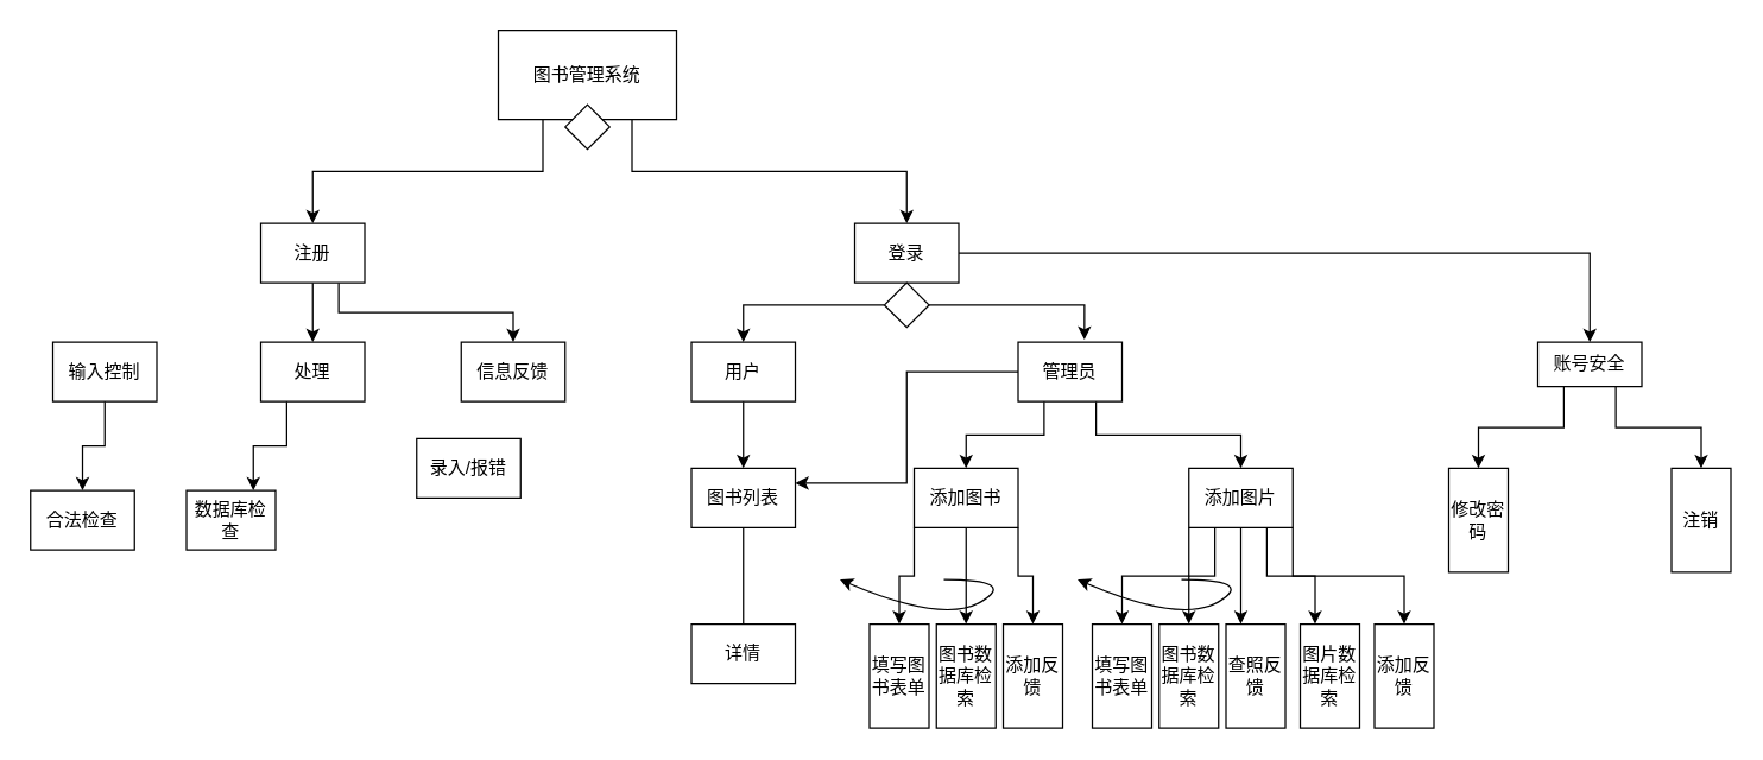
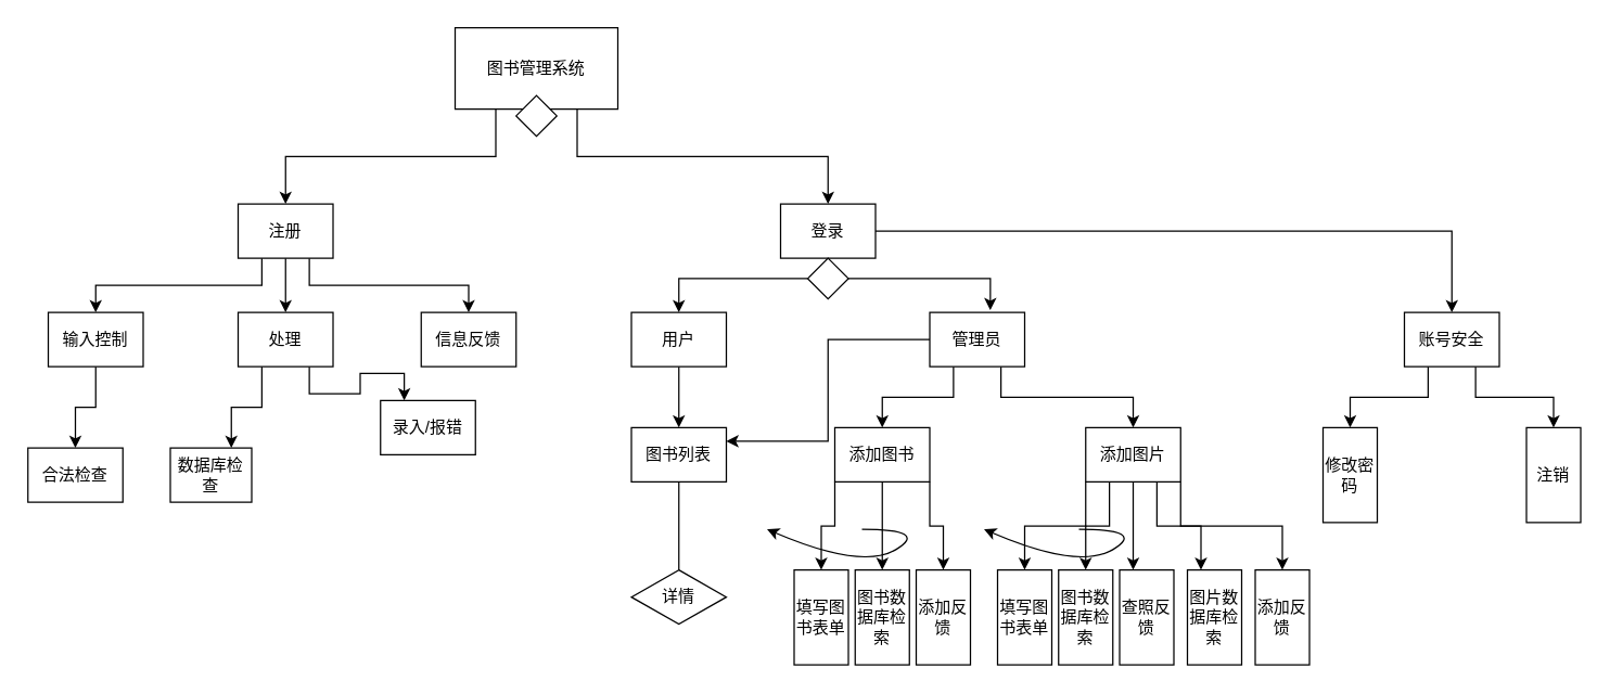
  <mxCell id="0" />
  <mxCell id="1" parent="0" />
  <mxCell id="2" style="edgeStyle=orthogonalEdgeStyle;rounded=0;orthogonalLoop=1;jettySize=auto;html=1;exitX=0.25;exitY=1;exitDx=0;exitDy=0;entryX=0.5;entryY=0;entryDx=0;entryDy=0;" edge="1" parent="1" source="4" target="11"><mxGeometry relative="1" as="geometry" /></mxCell>
  <mxCell id="3" style="edgeStyle=orthogonalEdgeStyle;rounded=0;orthogonalLoop=1;jettySize=auto;html=1;exitX=0.75;exitY=1;exitDx=0;exitDy=0;entryX=0.5;entryY=0;entryDx=0;entryDy=0;" edge="1" parent="1" source="4" target="6"><mxGeometry relative="1" as="geometry" /></mxCell>
  <mxCell id="4" value="图书管理系统" style="rounded=0;whiteSpace=wrap;html=1;" vertex="1" parent="1"><mxGeometry x="335" y="20" width="120" height="60" as="geometry" /></mxCell>
  <mxCell id="5" style="edgeStyle=orthogonalEdgeStyle;rounded=0;orthogonalLoop=1;jettySize=auto;html=1;exitX=1;exitY=0.5;exitDx=0;exitDy=0;entryX=0.5;entryY=0;entryDx=0;entryDy=0;" edge="1" parent="1" source="6" target="53"><mxGeometry relative="1" as="geometry" /></mxCell>
  <mxCell id="6" value="登录" style="rounded=0;whiteSpace=wrap;html=1;" vertex="1" parent="1"><mxGeometry x="575" y="150" width="70" height="40" as="geometry" /></mxCell>
  <mxCell id="7" value="" style="rhombus;whiteSpace=wrap;html=1;" vertex="1" parent="1"><mxGeometry x="380" y="70" width="30" height="30" as="geometry" /></mxCell>
+ <mxCell id="8" style="edgeStyle=orthogonalEdgeStyle;rounded=0;orthogonalLoop=1;jettySize=auto;html=1;exitX=0.25;exitY=1;exitDx=0;exitDy=0;entryX=0.5;entryY=0;entryDx=0;entryDy=0;" edge="1" parent="1" source="11" target="13"><mxGeometry relative="1" as="geometry" /></mxCell>
  <mxCell id="9" style="edgeStyle=orthogonalEdgeStyle;rounded=0;orthogonalLoop=1;jettySize=auto;html=1;exitX=0.5;exitY=1;exitDx=0;exitDy=0;entryX=0.5;entryY=0;entryDx=0;entryDy=0;" edge="1" parent="1" source="11" target="17"><mxGeometry relative="1" as="geometry" /></mxCell>
  <mxCell id="10" style="edgeStyle=orthogonalEdgeStyle;rounded=0;orthogonalLoop=1;jettySize=auto;html=1;exitX=0.75;exitY=1;exitDx=0;exitDy=0;entryX=0.5;entryY=0;entryDx=0;entryDy=0;" edge="1" parent="1" source="11" target="14"><mxGeometry relative="1" as="geometry" /></mxCell>
  <mxCell id="11" value="注册" style="rounded=0;whiteSpace=wrap;html=1;" vertex="1" parent="1"><mxGeometry x="175" y="150" width="70" height="40" as="geometry" /></mxCell>
  <mxCell id="12" style="edgeStyle=orthogonalEdgeStyle;rounded=0;orthogonalLoop=1;jettySize=auto;html=1;exitX=0.5;exitY=1;exitDx=0;exitDy=0;entryX=0.5;entryY=0;entryDx=0;entryDy=0;" edge="1" parent="1" source="13" target="18"><mxGeometry relative="1" as="geometry" /></mxCell>
  <mxCell id="13" value="输入控制" style="rounded=0;whiteSpace=wrap;html=1;" vertex="1" parent="1"><mxGeometry x="35" y="230" width="70" height="40" as="geometry" /></mxCell>
  <mxCell id="14" value="信息反馈" style="rounded=0;whiteSpace=wrap;html=1;" vertex="1" parent="1"><mxGeometry x="310" y="230" width="70" height="40" as="geometry" /></mxCell>
  <mxCell id="15" style="edgeStyle=orthogonalEdgeStyle;rounded=0;orthogonalLoop=1;jettySize=auto;html=1;exitX=0.25;exitY=1;exitDx=0;exitDy=0;entryX=0.75;entryY=0;entryDx=0;entryDy=0;" edge="1" parent="1" source="17" target="19"><mxGeometry relative="1" as="geometry" /></mxCell>
+ <mxCell id="16" style="edgeStyle=orthogonalEdgeStyle;rounded=0;orthogonalLoop=1;jettySize=auto;html=1;exitX=0.75;exitY=1;exitDx=0;exitDy=0;entryX=0.25;entryY=0;entryDx=0;entryDy=0;" edge="1" parent="1" source="17" target="20"><mxGeometry relative="1" as="geometry" /></mxCell>
  <mxCell id="17" value="处理" style="rounded=0;whiteSpace=wrap;html=1;" vertex="1" parent="1"><mxGeometry x="175" y="230" width="70" height="40" as="geometry" /></mxCell>
  <mxCell id="18" value="合法检查" style="rounded=0;whiteSpace=wrap;html=1;" vertex="1" parent="1"><mxGeometry x="20" y="330" width="70" height="40" as="geometry" /></mxCell>
  <mxCell id="19" value="数据库检查" style="rounded=0;whiteSpace=wrap;html=1;" vertex="1" parent="1"><mxGeometry x="125" y="330" width="60" height="40" as="geometry" /></mxCell>
  <mxCell id="20" value="录入/报错" style="rounded=0;whiteSpace=wrap;html=1;" vertex="1" parent="1"><mxGeometry x="280" y="295" width="70" height="40" as="geometry" /></mxCell>
  <mxCell id="21" style="edgeStyle=orthogonalEdgeStyle;rounded=0;orthogonalLoop=1;jettySize=auto;html=1;exitX=0.5;exitY=1;exitDx=0;exitDy=0;" edge="1" parent="1" source="11" target="11"><mxGeometry relative="1" as="geometry" /></mxCell>
  <mxCell id="22" style="edgeStyle=orthogonalEdgeStyle;rounded=0;orthogonalLoop=1;jettySize=auto;html=1;exitX=0;exitY=0.5;exitDx=0;exitDy=0;entryX=0.5;entryY=0;entryDx=0;entryDy=0;" edge="1" parent="1" source="24" target="26"><mxGeometry relative="1" as="geometry" /></mxCell>
  <mxCell id="23" style="edgeStyle=orthogonalEdgeStyle;rounded=0;orthogonalLoop=1;jettySize=auto;html=1;exitX=1;exitY=0.5;exitDx=0;exitDy=0;entryX=0.638;entryY=-0.042;entryDx=0;entryDy=0;entryPerimeter=0;" edge="1" parent="1" source="24" target="30"><mxGeometry relative="1" as="geometry" /></mxCell>
  <mxCell id="24" value="" style="rhombus;whiteSpace=wrap;html=1;" vertex="1" parent="1"><mxGeometry x="595" y="190" width="30" height="30" as="geometry" /></mxCell>
  <mxCell id="25" style="edgeStyle=orthogonalEdgeStyle;rounded=0;orthogonalLoop=1;jettySize=auto;html=1;exitX=0.5;exitY=1;exitDx=0;exitDy=0;entryX=0.5;entryY=0;entryDx=0;entryDy=0;" edge="1" parent="1" source="26" target="32"><mxGeometry relative="1" as="geometry" /></mxCell>
  <mxCell id="26" value="用户" style="rounded=0;whiteSpace=wrap;html=1;" vertex="1" parent="1"><mxGeometry x="465" y="230" width="70" height="40" as="geometry" /></mxCell>
  <mxCell id="27" style="edgeStyle=orthogonalEdgeStyle;rounded=0;orthogonalLoop=1;jettySize=auto;html=1;exitX=0.25;exitY=1;exitDx=0;exitDy=0;entryX=0.5;entryY=0;entryDx=0;entryDy=0;" edge="1" parent="1" source="30" target="43"><mxGeometry relative="1" as="geometry" /></mxCell>
  <mxCell id="28" style="edgeStyle=orthogonalEdgeStyle;rounded=0;orthogonalLoop=1;jettySize=auto;html=1;exitX=0.75;exitY=1;exitDx=0;exitDy=0;" edge="1" parent="1" source="30" target="38"><mxGeometry relative="1" as="geometry" /></mxCell>
  <mxCell id="29" style="edgeStyle=orthogonalEdgeStyle;rounded=0;orthogonalLoop=1;jettySize=auto;html=1;exitX=0;exitY=0.5;exitDx=0;exitDy=0;entryX=1;entryY=0.25;entryDx=0;entryDy=0;" edge="1" parent="1" source="30" target="32"><mxGeometry relative="1" as="geometry" /></mxCell>
  <mxCell id="30" value="管理员" style="rounded=0;whiteSpace=wrap;html=1;" vertex="1" parent="1"><mxGeometry x="685" y="230" width="70" height="40" as="geometry" /></mxCell>
  <mxCell id="31" style="edgeStyle=orthogonalEdgeStyle;rounded=0;orthogonalLoop=1;jettySize=auto;html=1;exitX=0.5;exitY=1;exitDx=0;exitDy=0;entryX=0.5;entryY=0;entryDx=0;entryDy=0;endArrow=none;" edge="1" parent="1" source="32" target="39"><mxGeometry relative="1" as="geometry" /></mxCell>
  <mxCell id="32" value="图书列表" style="rounded=0;whiteSpace=wrap;html=1;" vertex="1" parent="1"><mxGeometry x="465" y="315" width="70" height="40" as="geometry" /></mxCell>
  <mxCell id="33" style="edgeStyle=orthogonalEdgeStyle;rounded=0;orthogonalLoop=1;jettySize=auto;html=1;exitX=0;exitY=1;exitDx=0;exitDy=0;entryX=0;entryY=0.5;entryDx=0;entryDy=0;" edge="1" parent="1" source="38" target="47"><mxGeometry relative="1" as="geometry" /></mxCell>
  <mxCell id="34" style="edgeStyle=orthogonalEdgeStyle;rounded=0;orthogonalLoop=1;jettySize=auto;html=1;exitX=0.25;exitY=1;exitDx=0;exitDy=0;entryX=0;entryY=0.5;entryDx=0;entryDy=0;" edge="1" parent="1" source="38" target="48"><mxGeometry relative="1" as="geometry" /></mxCell>
  <mxCell id="35" style="edgeStyle=orthogonalEdgeStyle;rounded=0;orthogonalLoop=1;jettySize=auto;html=1;exitX=0.5;exitY=1;exitDx=0;exitDy=0;entryX=0;entryY=0.75;entryDx=0;entryDy=0;" edge="1" parent="1" source="38" target="49"><mxGeometry relative="1" as="geometry" /></mxCell>
  <mxCell id="36" style="edgeStyle=orthogonalEdgeStyle;rounded=0;orthogonalLoop=1;jettySize=auto;html=1;exitX=0.75;exitY=1;exitDx=0;exitDy=0;entryX=0;entryY=0.75;entryDx=0;entryDy=0;" edge="1" parent="1" source="38" target="50"><mxGeometry relative="1" as="geometry" /></mxCell>
  <mxCell id="37" style="edgeStyle=orthogonalEdgeStyle;rounded=0;orthogonalLoop=1;jettySize=auto;html=1;exitX=1;exitY=1;exitDx=0;exitDy=0;entryX=0;entryY=0.5;entryDx=0;entryDy=0;" edge="1" parent="1" source="38" target="54"><mxGeometry relative="1" as="geometry" /></mxCell>
  <mxCell id="38" value="添加图片" style="rounded=0;whiteSpace=wrap;html=1;" vertex="1" parent="1"><mxGeometry x="800" y="315" width="70" height="40" as="geometry" /></mxCell>
- <mxCell id="39" value="详情" style="rounded=0;whiteSpace=wrap;html=1;" vertex="1" parent="1"><mxGeometry x="465" y="420" width="70" height="40" as="geometry" /></mxCell>
+ <mxCell id="39" value="详情" style="rhombus;whiteSpace=wrap;html=1;" vertex="1" parent="1"><mxGeometry x="465" y="420" width="70" height="40" as="geometry" /></mxCell>
  <mxCell id="40" style="edgeStyle=orthogonalEdgeStyle;rounded=0;orthogonalLoop=1;jettySize=auto;html=1;exitX=0;exitY=1;exitDx=0;exitDy=0;entryX=0;entryY=0.5;entryDx=0;entryDy=0;" edge="1" parent="1" source="43" target="44"><mxGeometry relative="1" as="geometry" /></mxCell>
  <mxCell id="41" style="edgeStyle=orthogonalEdgeStyle;rounded=0;orthogonalLoop=1;jettySize=auto;html=1;exitX=0.5;exitY=1;exitDx=0;exitDy=0;entryX=0;entryY=0.5;entryDx=0;entryDy=0;" edge="1" parent="1" source="43" target="45"><mxGeometry relative="1" as="geometry" /></mxCell>
  <mxCell id="42" style="edgeStyle=orthogonalEdgeStyle;rounded=0;orthogonalLoop=1;jettySize=auto;html=1;exitX=1;exitY=1;exitDx=0;exitDy=0;entryX=0;entryY=0.5;entryDx=0;entryDy=0;" edge="1" parent="1" source="43" target="46"><mxGeometry relative="1" as="geometry" /></mxCell>
  <mxCell id="43" value="添加图书" style="rounded=0;whiteSpace=wrap;html=1;" vertex="1" parent="1"><mxGeometry x="615" y="315" width="70" height="40" as="geometry" /></mxCell>
  <mxCell id="44" value="填写图书表单" style="rounded=0;whiteSpace=wrap;html=1;direction=south;" vertex="1" parent="1"><mxGeometry x="585" y="420" width="40" height="70" as="geometry" /></mxCell>
  <mxCell id="45" value="图书数据库检索" style="rounded=0;whiteSpace=wrap;html=1;direction=south;" vertex="1" parent="1"><mxGeometry x="630" y="420" width="40" height="70" as="geometry" /></mxCell>
  <mxCell id="46" value="添加反馈" style="rounded=0;whiteSpace=wrap;html=1;direction=south;" vertex="1" parent="1"><mxGeometry x="675" y="420" width="40" height="70" as="geometry" /></mxCell>
  <mxCell id="47" value="填写图书表单" style="rounded=0;whiteSpace=wrap;html=1;direction=south;" vertex="1" parent="1"><mxGeometry x="735" y="420" width="40" height="70" as="geometry" /></mxCell>
  <mxCell id="48" value="图书数据库检索" style="rounded=0;whiteSpace=wrap;html=1;direction=south;" vertex="1" parent="1"><mxGeometry x="780" y="420" width="40" height="70" as="geometry" /></mxCell>
  <mxCell id="49" value="查照反馈" style="rounded=0;whiteSpace=wrap;html=1;direction=south;" vertex="1" parent="1"><mxGeometry x="825" y="420" width="40" height="70" as="geometry" /></mxCell>
  <mxCell id="50" value="图片数据库检索" style="rounded=0;whiteSpace=wrap;html=1;direction=south;" vertex="1" parent="1"><mxGeometry x="875" y="420" width="40" height="70" as="geometry" /></mxCell>
  <mxCell id="51" style="edgeStyle=orthogonalEdgeStyle;rounded=0;orthogonalLoop=1;jettySize=auto;html=1;exitX=0.25;exitY=1;exitDx=0;exitDy=0;entryX=0;entryY=0.5;entryDx=0;entryDy=0;" edge="1" parent="1" source="53" target="55"><mxGeometry relative="1" as="geometry" /></mxCell>
  <mxCell id="52" style="edgeStyle=orthogonalEdgeStyle;rounded=0;orthogonalLoop=1;jettySize=auto;html=1;exitX=0.75;exitY=1;exitDx=0;exitDy=0;entryX=0;entryY=0.5;entryDx=0;entryDy=0;" edge="1" parent="1" source="53" target="56"><mxGeometry relative="1" as="geometry" /></mxCell>
- <mxCell id="53" value="账号安全" style="rounded=0;whiteSpace=wrap;html=1;" vertex="1" parent="1"><mxGeometry x="1035" y="230" width="70" height="30" as="geometry" /></mxCell>
+ <mxCell id="53" value="账号安全" style="rounded=0;whiteSpace=wrap;html=1;" vertex="1" parent="1"><mxGeometry x="1035" y="230" width="70" height="40" as="geometry" /></mxCell>
  <mxCell id="54" value="添加反馈" style="rounded=0;whiteSpace=wrap;html=1;direction=south;" vertex="1" parent="1"><mxGeometry x="925" y="420" width="40" height="70" as="geometry" /></mxCell>
  <mxCell id="55" value="修改密码" style="rounded=0;whiteSpace=wrap;html=1;direction=south;" vertex="1" parent="1"><mxGeometry x="975" y="315" width="40" height="70" as="geometry" /></mxCell>
  <mxCell id="56" value="注销" style="rounded=0;whiteSpace=wrap;html=1;direction=south;" vertex="1" parent="1"><mxGeometry x="1125" y="315" width="40" height="70" as="geometry" /></mxCell>
  <mxCell id="57" value="" style="curved=1;endArrow=classic;html=1;" edge="1" parent="1"><mxGeometry width="50" height="50" relative="1" as="geometry"><mxPoint x="635" y="390" as="sourcePoint" /><mxPoint x="565" y="390" as="targetPoint" /><Array as="points"><mxPoint x="685" y="390" /><mxPoint x="635" y="420" /></Array></mxGeometry></mxCell>
  <mxCell id="58" value="" style="curved=1;endArrow=classic;html=1;" edge="1" parent="1"><mxGeometry width="50" height="50" relative="1" as="geometry"><mxPoint x="795" y="390" as="sourcePoint" /><mxPoint x="725" y="390" as="targetPoint" /><Array as="points"><mxPoint x="845" y="390" /><mxPoint x="795" y="420" /></Array></mxGeometry></mxCell>
